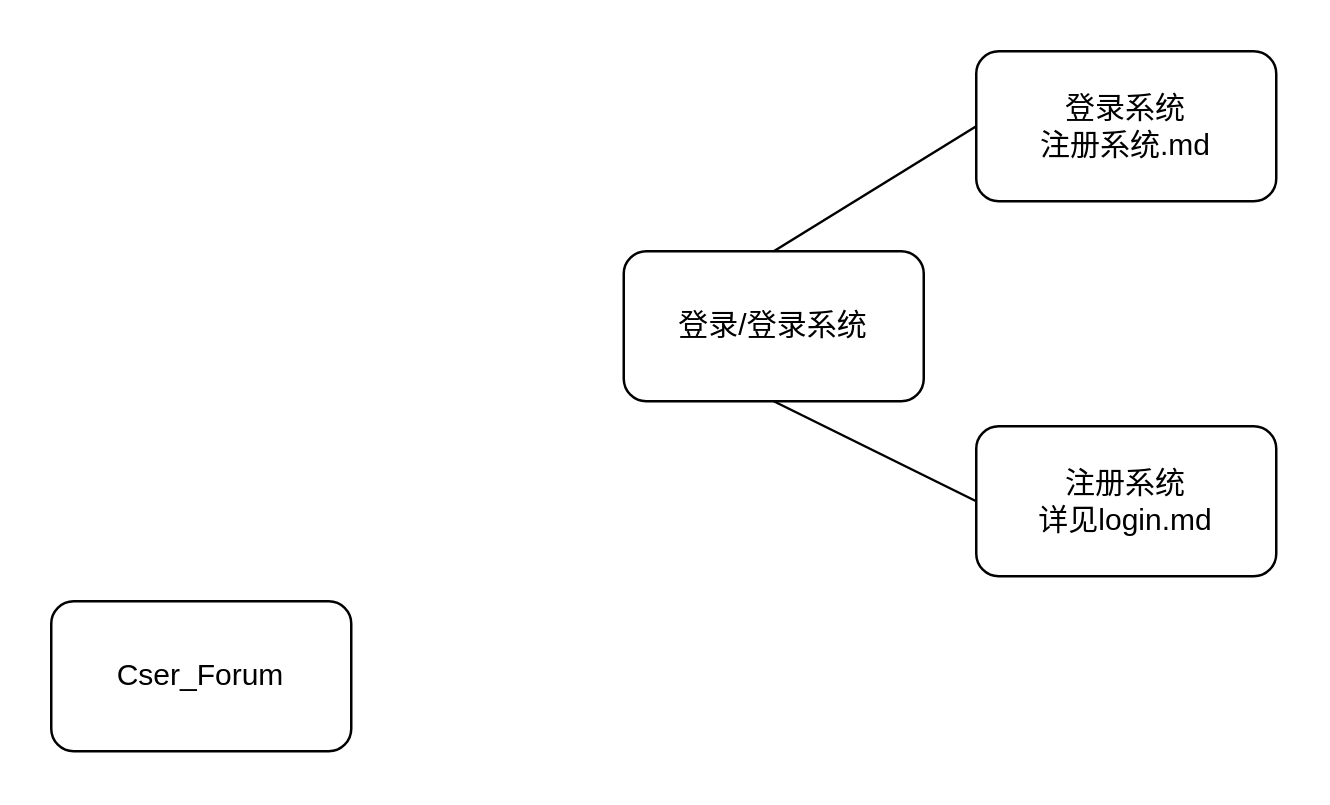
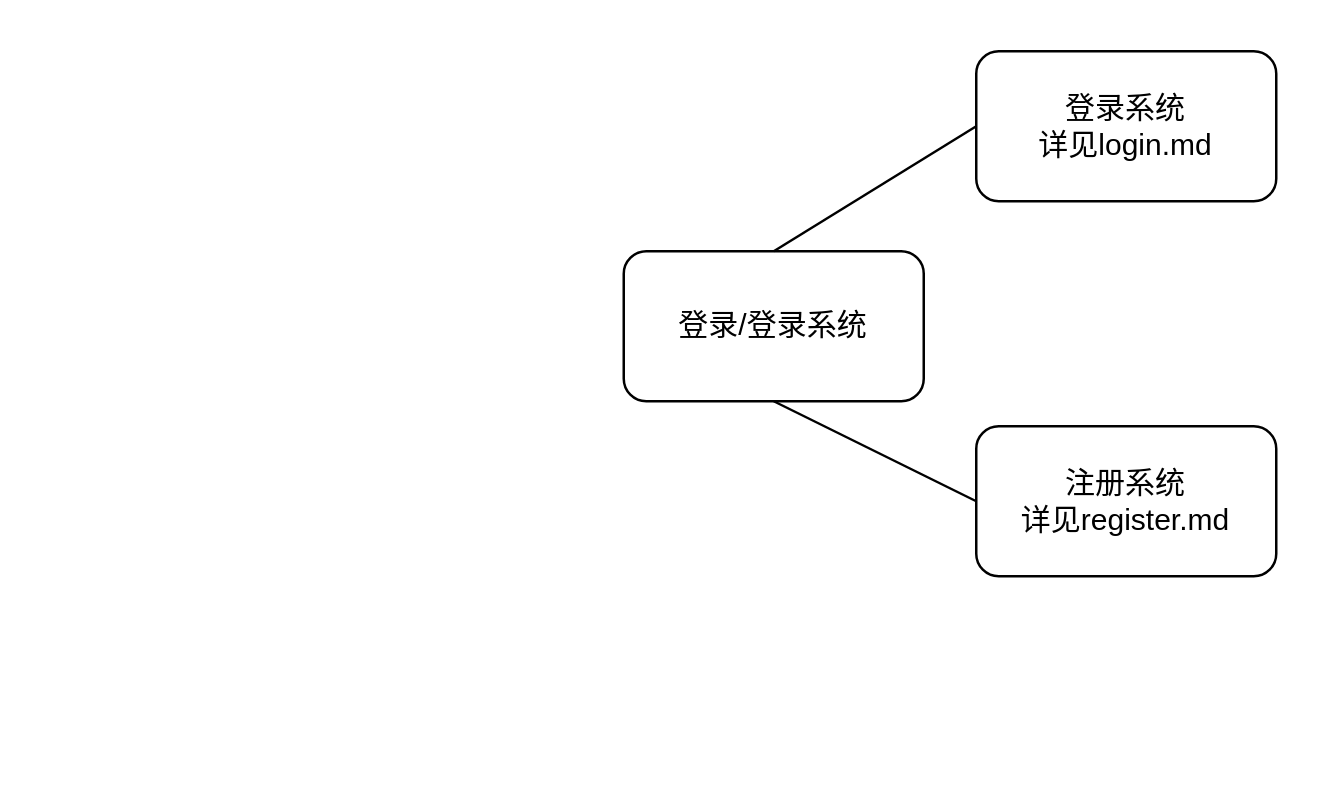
  <mxCell id="0" />
  <mxCell id="1" parent="0" />
- <mxCell id="2" value="Cser_Forum" style="rounded=1;whiteSpace=wrap;html=1;" parent="1" vertex="1"><mxGeometry x="20" y="240" width="120" height="60" as="geometry" /></mxCell>
  <mxCell id="3" value="登录/登录系统" style="rounded=1;whiteSpace=wrap;html=1;" parent="1" vertex="1"><mxGeometry x="249" y="100" width="120" height="60" as="geometry" /></mxCell>
- <mxCell id="4" value="登录系统&lt;div&gt;注册系统.md&lt;/div&gt;" style="rounded=1;whiteSpace=wrap;html=1;" parent="1" vertex="1"><mxGeometry x="390" y="20" width="120" height="60" as="geometry" /></mxCell>
- <mxCell id="5" value="注册系统&lt;div&gt;详见login.md&lt;/div&gt;" style="rounded=1;whiteSpace=wrap;html=1;" parent="1" vertex="1"><mxGeometry x="390" y="170" width="120" height="60" as="geometry" /></mxCell>
+ <mxCell id="4" value="登录系统&lt;div&gt;详见login.md&lt;/div&gt;" style="rounded=1;whiteSpace=wrap;html=1;" parent="1" vertex="1"><mxGeometry x="390" y="20" width="120" height="60" as="geometry" /></mxCell>
+ <mxCell id="5" value="注册系统&lt;div&gt;详见register.md&lt;/div&gt;" style="rounded=1;whiteSpace=wrap;html=1;" parent="1" vertex="1"><mxGeometry x="390" y="170" width="120" height="60" as="geometry" /></mxCell>
  <mxCell id="6" value="" style="endArrow=none;html=1;exitX=0.5;exitY=0;exitDx=0;exitDy=0;entryX=0;entryY=0.5;entryDx=0;entryDy=0;" parent="1" source="3" target="4" edge="1"><mxGeometry width="50" height="50" relative="1" as="geometry"><mxPoint x="480" y="350" as="sourcePoint" /><mxPoint x="380" y="50" as="targetPoint" /></mxGeometry></mxCell>
  <mxCell id="7" value="" style="endArrow=none;html=1;exitX=0.5;exitY=1;exitDx=0;exitDy=0;entryX=0;entryY=0.5;entryDx=0;entryDy=0;" parent="1" source="3" target="5" edge="1"><mxGeometry width="50" height="50" relative="1" as="geometry"><mxPoint x="480" y="350" as="sourcePoint" /><mxPoint x="530" y="300" as="targetPoint" /></mxGeometry></mxCell>
